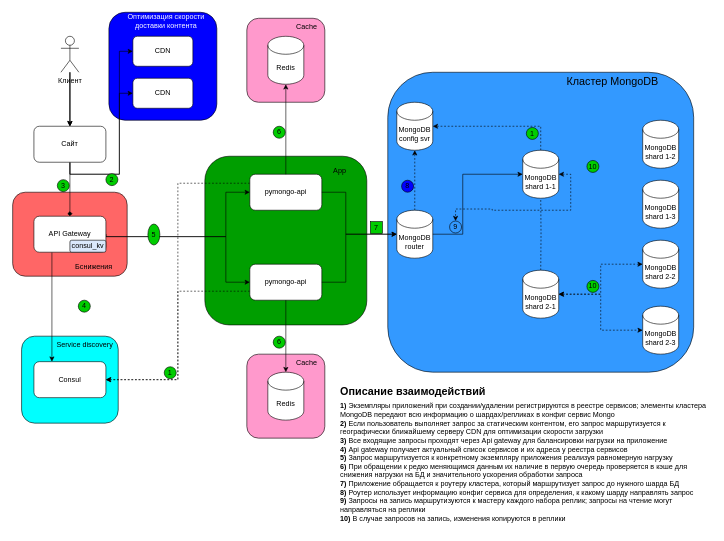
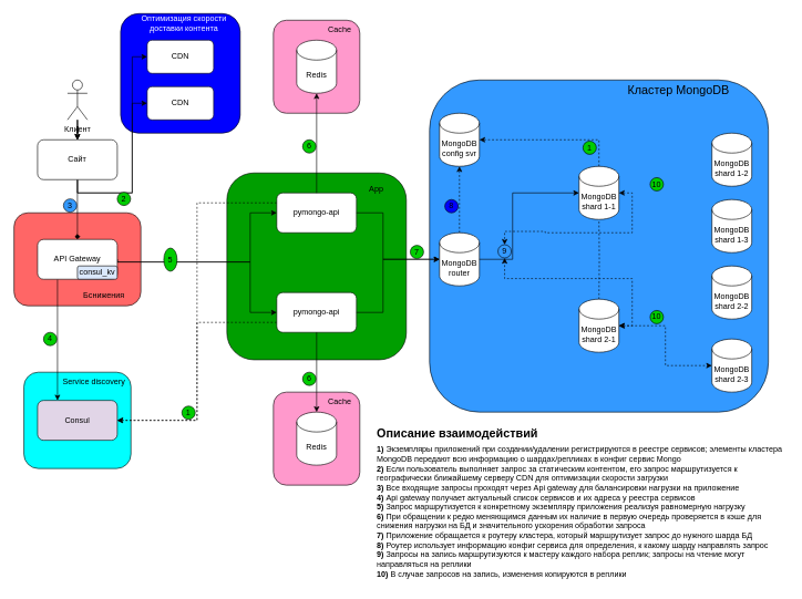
  <mxCell id="0" />
  <mxCell id="1" parent="0" />
  <mxCell id="2" value="" style="rounded=1;whiteSpace=wrap;html=1;fillColor=#0000FF;" parent="1" vertex="1"><mxGeometry x="181" y="20" width="180" height="180" as="geometry" /></mxCell>
  <mxCell id="3" value="" style="rounded=1;whiteSpace=wrap;html=1;fillColor=#FF6666;" parent="1" vertex="1"><mxGeometry x="20.55" y="320" width="190.91" height="140" as="geometry" /></mxCell>
  <mxCell id="4" value="" style="rounded=1;whiteSpace=wrap;html=1;fillColor=#00FFFF;" parent="1" vertex="1"><mxGeometry x="35.44" y="560" width="161.11" height="145" as="geometry" /></mxCell>
  <mxCell id="5" value="" style="rounded=1;whiteSpace=wrap;html=1;fillColor=#FF99CC;" parent="1" vertex="1"><mxGeometry x="411" y="590" width="130" height="140" as="geometry" /></mxCell>
  <mxCell id="6" value="" style="rounded=1;whiteSpace=wrap;html=1;fillColor=#FF99CC;" parent="1" vertex="1"><mxGeometry x="411" y="30" width="130" height="140" as="geometry" /></mxCell>
  <mxCell id="7" value="" style="rounded=1;whiteSpace=wrap;html=1;fillColor=#009E00;" parent="1" vertex="1"><mxGeometry x="341" y="260" width="270" height="281.25" as="geometry" /></mxCell>
  <mxCell id="8" value="" style="rounded=1;whiteSpace=wrap;html=1;fillColor=#3399FF;" parent="1" vertex="1"><mxGeometry x="646" y="120" width="510" height="500" as="geometry" /></mxCell>
  <mxCell id="9" value="MongoDB&lt;div&gt;shard 1-1&lt;/div&gt;" style="shape=cylinder3;whiteSpace=wrap;html=1;boundedLbl=1;backgroundOutline=1;size=15;" parent="1" vertex="1"><mxGeometry x="871" y="250" width="60" height="80" as="geometry" /></mxCell>
  <mxCell id="10" style="edgeStyle=orthogonalEdgeStyle;rounded=0;orthogonalLoop=1;jettySize=auto;html=1;exitX=0;exitY=0.75;exitDx=0;exitDy=0;entryX=1;entryY=0.5;entryDx=0;entryDy=0;dashed=1;" parent="1" source="11" target="36" edge="1"><mxGeometry relative="1" as="geometry" /></mxCell>
  <mxCell id="11" value="pymongo-api" style="rounded=1;whiteSpace=wrap;html=1;" parent="1" vertex="1"><mxGeometry x="416" y="440" width="120" height="60" as="geometry" /></mxCell>
  <mxCell id="12" style="edgeStyle=orthogonalEdgeStyle;rounded=0;orthogonalLoop=1;jettySize=auto;html=1;exitX=0.5;exitY=0;exitDx=0;exitDy=0;exitPerimeter=0;dashed=1;endArrow=none;endFill=0;entryX=0.5;entryY=1;entryDx=0;entryDy=0;entryPerimeter=0;" parent="1" target="9" edge="1"><mxGeometry relative="1" as="geometry"><mxPoint x="901" y="390" as="targetPoint" /><mxPoint x="901" y="450" as="sourcePoint" /></mxGeometry></mxCell>
  <mxCell id="13" value="MongoDB&lt;div&gt;shard 2-1&lt;/div&gt;" style="shape=cylinder3;whiteSpace=wrap;html=1;boundedLbl=1;backgroundOutline=1;size=15;" parent="1" vertex="1"><mxGeometry x="871" y="450" width="60" height="80" as="geometry" /></mxCell>
  <mxCell id="14" value="MongoDB&lt;div&gt;config svr&lt;/div&gt;" style="shape=cylinder3;whiteSpace=wrap;html=1;boundedLbl=1;backgroundOutline=1;size=15;" parent="1" vertex="1"><mxGeometry x="661" y="170" width="60" height="80" as="geometry" /></mxCell>
  <mxCell id="15" style="edgeStyle=orthogonalEdgeStyle;rounded=0;orthogonalLoop=1;jettySize=auto;html=1;exitX=0.5;exitY=0;exitDx=0;exitDy=0;exitPerimeter=0;dashed=1;" parent="1" source="16" target="14" edge="1"><mxGeometry relative="1" as="geometry" /></mxCell>
  <mxCell id="16" value="MongoDB&lt;div&gt;router&lt;/div&gt;" style="shape=cylinder3;whiteSpace=wrap;html=1;boundedLbl=1;backgroundOutline=1;size=15;" parent="1" vertex="1"><mxGeometry x="661" y="350" width="60" height="80" as="geometry" /></mxCell>
  <mxCell id="17" style="edgeStyle=orthogonalEdgeStyle;rounded=0;orthogonalLoop=1;jettySize=auto;html=1;exitX=1;exitY=0.5;exitDx=0;exitDy=0;entryX=0;entryY=0.5;entryDx=0;entryDy=0;entryPerimeter=0;" parent="1" source="11" target="16" edge="1"><mxGeometry relative="1" as="geometry"><Array as="points"><mxPoint x="576" y="470" /><mxPoint x="576" y="390" /></Array></mxGeometry></mxCell>
  <mxCell id="18" style="edgeStyle=orthogonalEdgeStyle;rounded=0;orthogonalLoop=1;jettySize=auto;html=1;exitX=1;exitY=0.5;exitDx=0;exitDy=0;exitPerimeter=0;entryX=0;entryY=0.5;entryDx=0;entryDy=0;entryPerimeter=0;" parent="1" source="16" target="9" edge="1"><mxGeometry relative="1" as="geometry"><Array as="points"><mxPoint x="771" y="390" /><mxPoint x="771" y="290" /></Array></mxGeometry></mxCell>
  <mxCell id="19" value="MongoDB&lt;div&gt;shard 1-2&lt;/div&gt;" style="shape=cylinder3;whiteSpace=wrap;html=1;boundedLbl=1;backgroundOutline=1;size=15;" parent="1" vertex="1"><mxGeometry x="1071" y="200" width="60" height="80" as="geometry" /></mxCell>
  <mxCell id="20" value="MongoDB&lt;div&gt;shard 1-3&lt;/div&gt;" style="shape=cylinder3;whiteSpace=wrap;html=1;boundedLbl=1;backgroundOutline=1;size=15;" parent="1" vertex="1"><mxGeometry x="1071" y="300" width="60" height="80" as="geometry" /></mxCell>
  <mxCell id="21" value="MongoDB&lt;div&gt;shard 2-2&lt;/div&gt;" style="shape=cylinder3;whiteSpace=wrap;html=1;boundedLbl=1;backgroundOutline=1;size=15;" parent="1" vertex="1"><mxGeometry x="1071" y="400" width="60" height="80" as="geometry" /></mxCell>
  <mxCell id="22" value="MongoDB&lt;div&gt;shard 2-3&lt;/div&gt;" style="shape=cylinder3;whiteSpace=wrap;html=1;boundedLbl=1;backgroundOutline=1;size=15;" parent="1" vertex="1"><mxGeometry x="1071" y="510" width="60" height="80" as="geometry" /></mxCell>
  <mxCell id="23" style="edgeStyle=orthogonalEdgeStyle;rounded=0;orthogonalLoop=1;jettySize=auto;html=1;exitX=1;exitY=0.5;exitDx=0;exitDy=0;exitPerimeter=0;startArrow=classic;startFill=1;dashed=1;" parent="1" source="9" target="66" edge="1"><mxGeometry relative="1" as="geometry" /></mxCell>
- <mxCell id="24" style="edgeStyle=orthogonalEdgeStyle;rounded=0;orthogonalLoop=1;jettySize=auto;html=1;exitX=1;exitY=0.5;exitDx=0;exitDy=0;exitPerimeter=0;entryX=0;entryY=0.5;entryDx=0;entryDy=0;entryPerimeter=0;dashed=1;startArrow=classic;startFill=1;" parent="1" source="13" target="21" edge="1"><mxGeometry relative="1" as="geometry"><mxPoint x="871" y="490" as="sourcePoint" /></mxGeometry></mxCell>
+ <mxCell id="24" style="edgeStyle=orthogonalEdgeStyle;rounded=0;orthogonalLoop=1;jettySize=auto;html=1;exitX=1;exitY=0.5;exitDx=0;exitDy=0;exitPerimeter=0;dashed=1;startArrow=classic;startFill=1;" parent="1" source="13" target="66" edge="1"><mxGeometry relative="1" as="geometry"><mxPoint x="871" y="490" as="sourcePoint" /></mxGeometry></mxCell>
  <mxCell id="25" style="edgeStyle=orthogonalEdgeStyle;rounded=0;orthogonalLoop=1;jettySize=auto;html=1;exitX=1;exitY=0.5;exitDx=0;exitDy=0;exitPerimeter=0;entryX=0;entryY=0.5;entryDx=0;entryDy=0;entryPerimeter=0;dashed=1;startArrow=classic;startFill=1;" parent="1" source="13" target="22" edge="1"><mxGeometry relative="1" as="geometry" /></mxCell>
  <mxCell id="26" style="edgeStyle=orthogonalEdgeStyle;rounded=0;orthogonalLoop=1;jettySize=auto;html=1;exitX=0.5;exitY=0;exitDx=0;exitDy=0;exitPerimeter=0;entryX=1;entryY=0.5;entryDx=0;entryDy=0;entryPerimeter=0;dashed=1;" parent="1" source="9" target="14" edge="1"><mxGeometry relative="1" as="geometry" /></mxCell>
  <mxCell id="27" value="Redis" style="shape=cylinder3;whiteSpace=wrap;html=1;boundedLbl=1;backgroundOutline=1;size=15;" parent="1" vertex="1"><mxGeometry x="446" y="620" width="60" height="80" as="geometry" /></mxCell>
  <mxCell id="28" style="edgeStyle=orthogonalEdgeStyle;rounded=0;orthogonalLoop=1;jettySize=auto;html=1;exitX=0;exitY=0.25;exitDx=0;exitDy=0;entryX=1;entryY=0.5;entryDx=0;entryDy=0;dashed=1;" parent="1" source="29" target="36" edge="1"><mxGeometry relative="1" as="geometry" /></mxCell>
  <mxCell id="29" value="pymongo-api" style="rounded=1;whiteSpace=wrap;html=1;" parent="1" vertex="1"><mxGeometry x="416" y="290" width="120" height="60" as="geometry" /></mxCell>
  <mxCell id="30" style="edgeStyle=orthogonalEdgeStyle;rounded=0;orthogonalLoop=1;jettySize=auto;html=1;exitX=1;exitY=0.5;exitDx=0;exitDy=0;entryX=0;entryY=0.5;entryDx=0;entryDy=0;entryPerimeter=0;" parent="1" source="29" target="16" edge="1"><mxGeometry relative="1" as="geometry"><Array as="points"><mxPoint x="576" y="320" /><mxPoint x="576" y="390" /></Array></mxGeometry></mxCell>
  <mxCell id="31" value="Redis" style="shape=cylinder3;whiteSpace=wrap;html=1;boundedLbl=1;backgroundOutline=1;size=15;" parent="1" vertex="1"><mxGeometry x="446" y="60" width="60" height="80" as="geometry" /></mxCell>
  <mxCell id="32" style="edgeStyle=orthogonalEdgeStyle;rounded=0;orthogonalLoop=1;jettySize=auto;html=1;exitX=1;exitY=0.5;exitDx=0;exitDy=0;entryX=0;entryY=0.5;entryDx=0;entryDy=0;" parent="1" source="35" target="29" edge="1"><mxGeometry relative="1" as="geometry"><Array as="points"><mxPoint x="376" y="394" /><mxPoint x="376" y="320" /></Array></mxGeometry></mxCell>
  <mxCell id="33" style="edgeStyle=orthogonalEdgeStyle;rounded=0;orthogonalLoop=1;jettySize=auto;html=1;exitX=1;exitY=0.5;exitDx=0;exitDy=0;entryX=0;entryY=0.5;entryDx=0;entryDy=0;" parent="1" source="35" target="11" edge="1"><mxGeometry relative="1" as="geometry"><Array as="points"><mxPoint x="376" y="394" /><mxPoint x="376" y="470" /></Array></mxGeometry></mxCell>
  <mxCell id="34" style="edgeStyle=orthogonalEdgeStyle;rounded=0;orthogonalLoop=1;jettySize=auto;html=1;exitX=0.25;exitY=1;exitDx=0;exitDy=0;entryX=0.25;entryY=0;entryDx=0;entryDy=0;" parent="1" source="35" target="36" edge="1"><mxGeometry relative="1" as="geometry" /></mxCell>
  <mxCell id="35" value="API Gateway" style="rounded=1;whiteSpace=wrap;html=1;" parent="1" vertex="1"><mxGeometry x="56" y="360" width="120" height="60" as="geometry" /></mxCell>
- <mxCell id="36" value="Consul" style="rounded=1;whiteSpace=wrap;html=1;" parent="1" vertex="1"><mxGeometry x="56" y="602.5" width="120" height="60" as="geometry" /></mxCell>
+ <mxCell id="36" value="Consul" style="rounded=1;whiteSpace=wrap;html=1;fillColor=#e1d5e7;" parent="1" vertex="1"><mxGeometry x="56" y="602.5" width="120" height="60" as="geometry" /></mxCell>
  <mxCell id="37" style="edgeStyle=orthogonalEdgeStyle;rounded=0;orthogonalLoop=1;jettySize=auto;html=1;exitX=0.5;exitY=1;exitDx=0;exitDy=0;entryX=0.5;entryY=0;entryDx=0;entryDy=0;endArrow=diamond;" parent="1" source="40" target="35" edge="1"><mxGeometry relative="1" as="geometry" /></mxCell>
  <mxCell id="38" style="edgeStyle=orthogonalEdgeStyle;rounded=0;orthogonalLoop=1;jettySize=auto;html=1;exitX=0.5;exitY=1;exitDx=0;exitDy=0;entryX=0;entryY=0.5;entryDx=0;entryDy=0;" parent="1" source="40" target="54" edge="1"><mxGeometry relative="1" as="geometry" /></mxCell>
  <mxCell id="39" style="edgeStyle=orthogonalEdgeStyle;rounded=0;orthogonalLoop=1;jettySize=auto;html=1;exitX=0.5;exitY=1;exitDx=0;exitDy=0;entryX=0;entryY=0.5;entryDx=0;entryDy=0;" parent="1" source="40" target="55" edge="1"><mxGeometry relative="1" as="geometry" /></mxCell>
  <mxCell id="40" value="Сайт" style="rounded=1;whiteSpace=wrap;html=1;" parent="1" vertex="1"><mxGeometry x="56" y="210" width="120" height="60" as="geometry" /></mxCell>
  <mxCell id="41" value="" style="edgeStyle=orthogonalEdgeStyle;rounded=0;orthogonalLoop=1;jettySize=auto;html=1;" parent="1" source="44" target="40" edge="1"><mxGeometry relative="1" as="geometry" /></mxCell>
  <mxCell id="42" value="" style="edgeStyle=orthogonalEdgeStyle;rounded=0;orthogonalLoop=1;jettySize=auto;html=1;" parent="1" source="44" target="40" edge="1"><mxGeometry relative="1" as="geometry" /></mxCell>
  <mxCell id="43" value="" style="edgeStyle=orthogonalEdgeStyle;rounded=0;orthogonalLoop=1;jettySize=auto;html=1;" parent="1" source="44" target="40" edge="1"><mxGeometry relative="1" as="geometry" /></mxCell>
- <mxCell id="44" value="Клиент" style="shape=umlActor;verticalLabelPosition=bottom;verticalAlign=top;html=1;outlineConnect=0;" parent="1" vertex="1"><mxGeometry x="101" y="60" width="30" height="60" as="geometry" /></mxCell>
+ <mxCell id="44" value="Клиент" style="shape=umlActor;verticalLabelPosition=bottom;verticalAlign=top;html=1;outlineConnect=0;" parent="1" vertex="1"><mxGeometry x="101" y="120" width="30" height="60" as="geometry" /></mxCell>
  <mxCell id="45" value="consul_kv" style="rounded=1;whiteSpace=wrap;html=1;fillColor=#dae8fc;" parent="1" vertex="1"><mxGeometry x="116" y="400" width="60" height="20" as="geometry" /></mxCell>
  <mxCell id="46" value="App" style="text;html=1;align=center;verticalAlign=middle;whiteSpace=wrap;rounded=0;" parent="1" vertex="1"><mxGeometry x="536" y="270" width="60" height="30" as="geometry" /></mxCell>
  <mxCell id="47" value="Cache" style="text;html=1;align=center;verticalAlign=middle;whiteSpace=wrap;rounded=0;" parent="1" vertex="1"><mxGeometry x="481" y="30" width="60" height="30" as="geometry" /></mxCell>
  <mxCell id="48" value="Cache" style="text;html=1;align=center;verticalAlign=middle;whiteSpace=wrap;rounded=0;" parent="1" vertex="1"><mxGeometry x="481" y="590" width="60" height="30" as="geometry" /></mxCell>
  <mxCell id="49" value="&lt;font style=&quot;font-size: 18px;&quot;&gt;Кластер MongoDB&lt;/font&gt;" style="text;html=1;align=center;verticalAlign=middle;whiteSpace=wrap;rounded=0;" parent="1" vertex="1"><mxGeometry x="931" y="120" width="180" height="30" as="geometry" /></mxCell>
  <mxCell id="50" value="Service discovery" style="text;html=1;align=center;verticalAlign=middle;whiteSpace=wrap;rounded=0;" parent="1" vertex="1"><mxGeometry x="91" y="560" width="100" height="30" as="geometry" /></mxCell>
  <mxCell id="51" style="edgeStyle=orthogonalEdgeStyle;rounded=0;orthogonalLoop=1;jettySize=auto;html=1;exitX=0.5;exitY=0;exitDx=0;exitDy=0;" parent="1" source="29" target="31" edge="1"><mxGeometry relative="1" as="geometry" /></mxCell>
  <mxCell id="52" style="edgeStyle=orthogonalEdgeStyle;rounded=0;orthogonalLoop=1;jettySize=auto;html=1;exitX=0.5;exitY=1;exitDx=0;exitDy=0;entryX=0.5;entryY=0;entryDx=0;entryDy=0;entryPerimeter=0;" parent="1" source="11" target="27" edge="1"><mxGeometry relative="1" as="geometry" /></mxCell>
  <mxCell id="53" value="Б&lt;span style=&quot;background-color: initial;&quot;&gt;снижения&lt;/span&gt;" style="text;html=1;align=center;verticalAlign=middle;whiteSpace=wrap;rounded=0;" parent="1" vertex="1"><mxGeometry x="91" y="430" width="130" height="30" as="geometry" /></mxCell>
  <mxCell id="54" value="CDN" style="rounded=1;whiteSpace=wrap;html=1;" parent="1" vertex="1"><mxGeometry x="221" y="60" width="100" height="50" as="geometry" /></mxCell>
  <mxCell id="55" value="CDN" style="rounded=1;whiteSpace=wrap;html=1;" parent="1" vertex="1"><mxGeometry x="221" y="130" width="100" height="50" as="geometry" /></mxCell>
  <mxCell id="56" value="Оптимизация скорости доставки контента" style="text;html=1;align=center;verticalAlign=middle;whiteSpace=wrap;rounded=0;fontColor=#FFFFFF;" parent="1" vertex="1"><mxGeometry x="196.55" y="20" width="159.45" height="30" as="geometry" /></mxCell>
  <mxCell id="57" value="2" style="ellipse;whiteSpace=wrap;html=1;aspect=fixed;fillColor=#00CC00;" vertex="1" parent="1"><mxGeometry x="176" y="289" width="20" height="20" as="geometry" /></mxCell>
- <mxCell id="58" value="3" style="ellipse;whiteSpace=wrap;html=1;aspect=fixed;fillColor=#00CC00;" vertex="1" parent="1"><mxGeometry x="95" y="299" width="20" height="20" as="geometry" /></mxCell>
- <mxCell id="59" value="4" style="ellipse;whiteSpace=wrap;html=1;aspect=fixed;fillColor=#00CC00;" vertex="1" parent="1"><mxGeometry x="130" y="500" width="20" height="20" as="geometry" /></mxCell>
+ <mxCell id="58" value="3" style="ellipse;whiteSpace=wrap;html=1;aspect=fixed;fillColor=#3399ff;" vertex="1" parent="1"><mxGeometry x="95" y="299" width="20" height="20" as="geometry" /></mxCell>
+ <mxCell id="59" value="4" style="ellipse;whiteSpace=wrap;html=1;aspect=fixed;fillColor=#00CC00;" vertex="1" parent="1"><mxGeometry x="65" y="500" width="20" height="20" as="geometry" /></mxCell>
  <mxCell id="60" value="5" style="ellipse;whiteSpace=wrap;html=1;aspect=fixed;fillColor=#00CC00;" vertex="1" parent="1"><mxGeometry x="246" y="373" width="20" height="35" as="geometry" /></mxCell>
  <mxCell id="61" value="6" style="ellipse;whiteSpace=wrap;html=1;aspect=fixed;fillColor=#00CC00;" vertex="1" parent="1"><mxGeometry x="455" y="210" width="20" height="20" as="geometry" /></mxCell>
  <mxCell id="62" value="6" style="ellipse;whiteSpace=wrap;html=1;aspect=fixed;fillColor=#00CC00;" vertex="1" parent="1"><mxGeometry x="455" y="560" width="20" height="20" as="geometry" /></mxCell>
- <mxCell id="63" value="7" style="whiteSpace=wrap;html=1;aspect=fixed;fillColor=#00CC00;rounded=0;" vertex="1" parent="1"><mxGeometry x="617" y="369" width="20" height="20" as="geometry" /></mxCell>
+ <mxCell id="63" value="7" style="ellipse;whiteSpace=wrap;html=1;aspect=fixed;fillColor=#00CC00;" vertex="1" parent="1"><mxGeometry x="617" y="369" width="20" height="20" as="geometry" /></mxCell>
  <mxCell id="64" value="1" style="ellipse;whiteSpace=wrap;html=1;aspect=fixed;fillColor=#00CC00;" vertex="1" parent="1"><mxGeometry x="877" y="212" width="20" height="20" as="geometry" /></mxCell>
  <mxCell id="65" value="8" style="ellipse;whiteSpace=wrap;html=1;aspect=fixed;fillColor=#0000ff;" vertex="1" parent="1"><mxGeometry x="669" y="300" width="20" height="20" as="geometry" /></mxCell>
  <mxCell id="66" value="9" style="ellipse;whiteSpace=wrap;html=1;aspect=fixed;fillColor=#3399ff;" vertex="1" parent="1"><mxGeometry x="749" y="368" width="20" height="20" as="geometry" /></mxCell>
  <mxCell id="67" value="10" style="ellipse;whiteSpace=wrap;html=1;aspect=fixed;fillColor=#00CC00;" vertex="1" parent="1"><mxGeometry x="978" y="267" width="20" height="20" as="geometry" /></mxCell>
  <mxCell id="68" value="10" style="ellipse;whiteSpace=wrap;html=1;aspect=fixed;fillColor=#00CC00;" vertex="1" parent="1"><mxGeometry x="978" y="467" width="20" height="20" as="geometry" /></mxCell>
  <mxCell id="69" value="&lt;h1 style=&quot;margin-top: 0px; margin-bottom: 4px;&quot;&gt;&lt;font style=&quot;font-size: 18px;&quot;&gt;Описание взаимодействий&lt;/font&gt;&lt;/h1&gt;&lt;p style=&quot;margin-top: 0px;&quot;&gt;&lt;b&gt;1) &lt;/b&gt;Экземпляры приложений при создании/удалении регистрируются в реестре сервисов; элементы кластера MongoDB передают всю информацию о шардах/репликах в конфиг сервис Mongo&lt;br&gt;&lt;b&gt;2) &lt;/b&gt;Если пользователь выполняет запрос за статическим контентом, его запрос маршрутизуется к географически ближайшему серверу CDN для оптимизации скорости загрузки&lt;br&gt;&lt;b&gt;3)&lt;/b&gt;&amp;nbsp;Все входящие запросы проходят через Api gateway для балансировки нагрузки на приложение&lt;br&gt;&lt;b&gt;4) &lt;/b&gt;Api gateway получает актуальный список сервисов и их адреса у реестра сервисов&lt;br&gt;&lt;b&gt;5)&lt;/b&gt; Запрос маршрутизуется к конкретному экземпляру приложения реализуя равномерную нагрузку&lt;br&gt;&lt;b&gt;6)&lt;/b&gt; При обращении к редко меняющимся данным их наличие в первую очередь проверяется в кэше для снижения нагрузки на БД и значительного ускорения обработки запроса&lt;br&gt;&lt;b&gt;7)&lt;/b&gt; Приложение обращается к роутеру кластера, который маршрутизует запрос до нужного шарда БД&lt;br&gt;&lt;b&gt;8)&lt;/b&gt; Роутер использует информацию конфиг сервиса для определения, к какому шарду направлять запрос&lt;br&gt;&lt;b&gt;9)&lt;/b&gt; Запросы на запись маршрутизуются к мастеру каждого набора реплик; запросы на чтение могут направляться на реплики&lt;br&gt;&lt;b&gt;10) &lt;/b&gt;В случае запросов на запись,&amp;nbsp;&lt;span style=&quot;background-color: initial;&quot;&gt;изменения&lt;/span&gt;&lt;span style=&quot;background-color: initial;&quot;&gt;&amp;nbsp;&lt;/span&gt;&lt;span style=&quot;background-color: initial;&quot;&gt;копируются в&lt;/span&gt;&lt;span style=&quot;background-color: initial;&quot;&gt;&amp;nbsp;&lt;/span&gt;&lt;span style=&quot;background-color: initial;&quot;&gt;реплики&lt;/span&gt;&lt;/p&gt;" style="text;html=1;whiteSpace=wrap;overflow=hidden;rounded=0;" vertex="1" parent="1"><mxGeometry x="565" y="630" width="620" height="250" as="geometry" /></mxCell>
  <mxCell id="70" value="1" style="ellipse;whiteSpace=wrap;html=1;aspect=fixed;fillColor=#00CC00;" vertex="1" parent="1"><mxGeometry x="273.27" y="611" width="20" height="20" as="geometry" /></mxCell>
